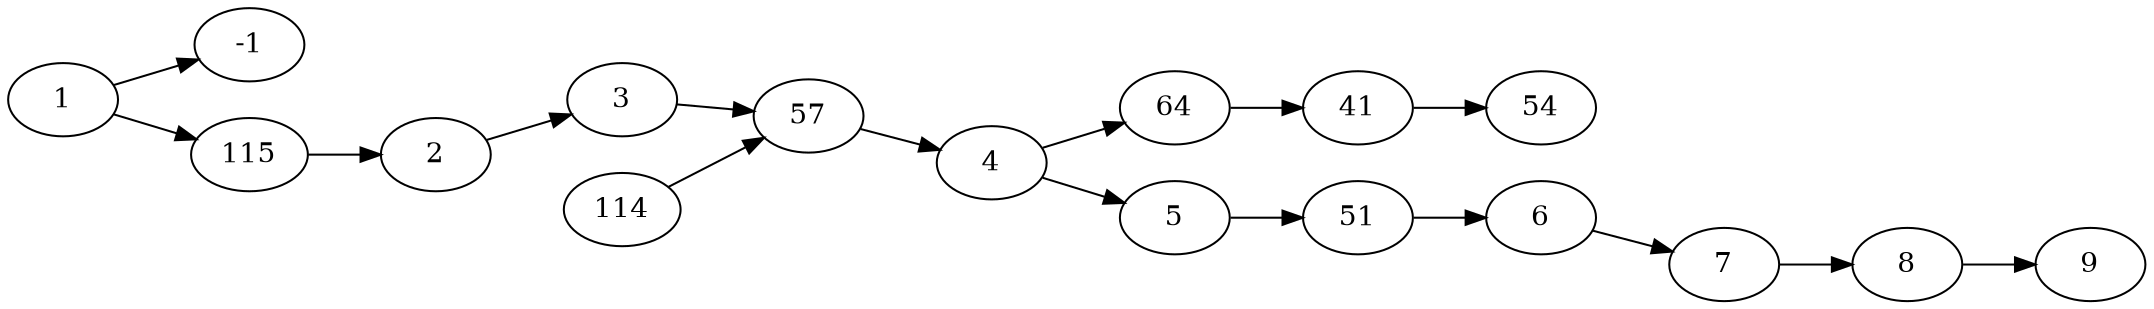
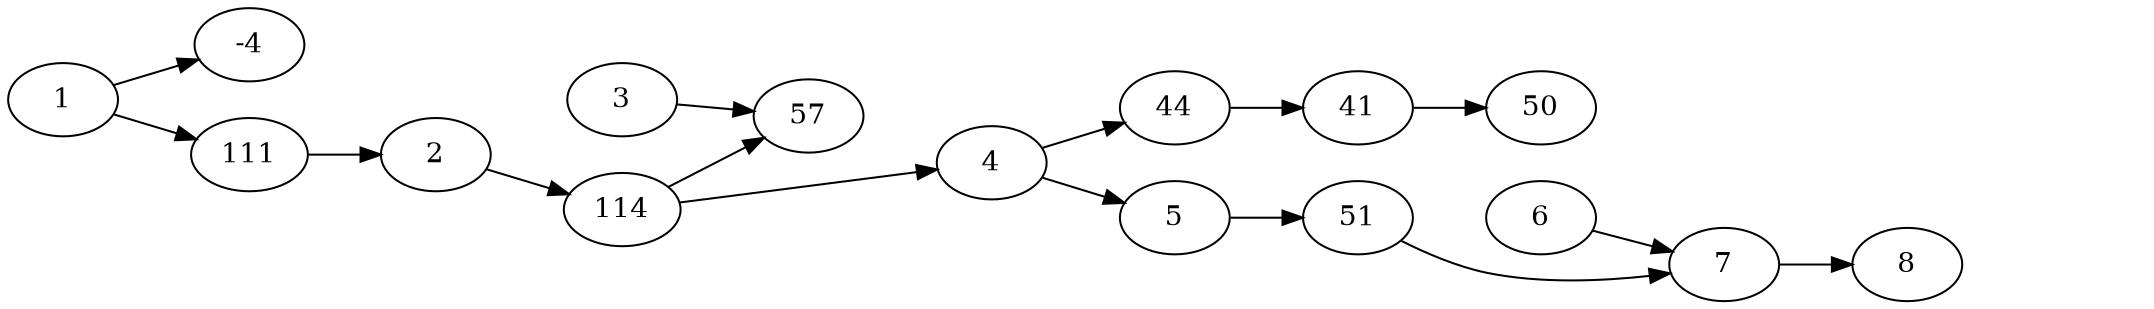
  digraph {
    rankdir=LR
    1
-   -1
-   115
+   -1 [label=-4]
+   115 [label=111]
    2
    114
    57
    3
    4
-   44 [label=64]
+   44
    5
    n11 [label=41]
    n12 [label=51]
-   54
+   54 [label=50]
    6
    7
    8
-   9
    1 -> -1
    1 -> 115
    115 -> 2
-   2 -> 3
+   2 -> 114
    114 -> 57
-   57 -> 4
+   114 -> 4
    3 -> 57
    4 -> 44
    4 -> 5
    44 -> n11
    5 -> n12
    n11 -> 54
-   n12 -> 6
+   n12 -> 7
    6 -> 7
    7 -> 8
-   8 -> 9
  }
